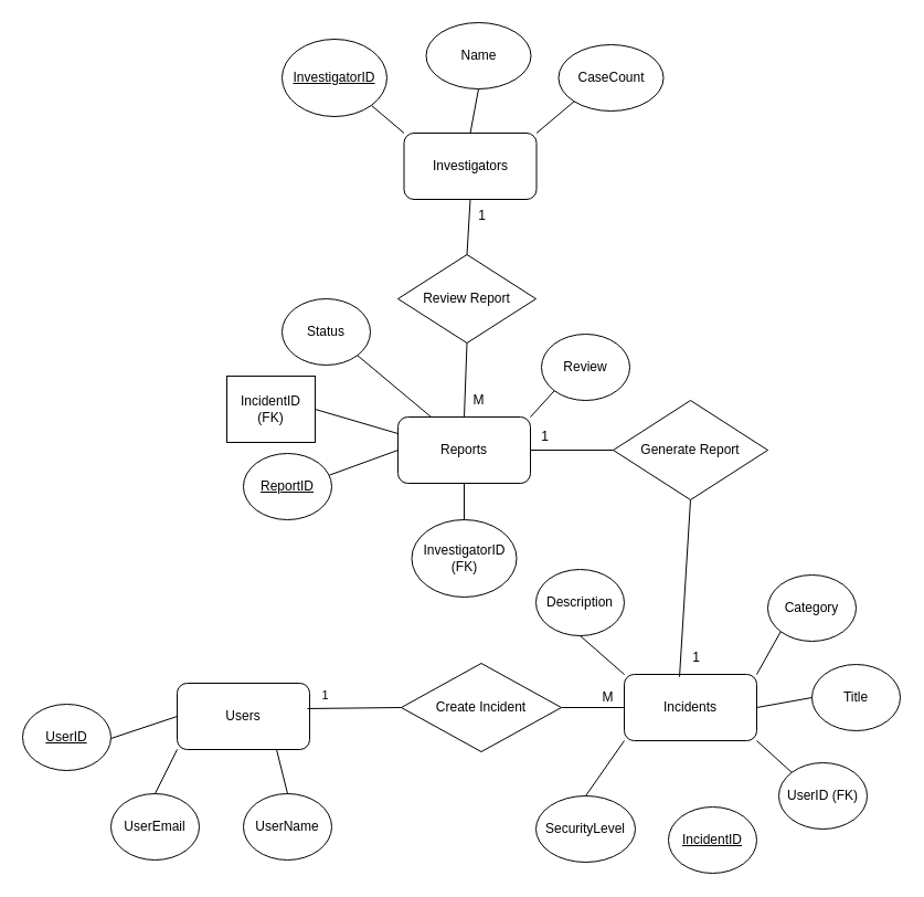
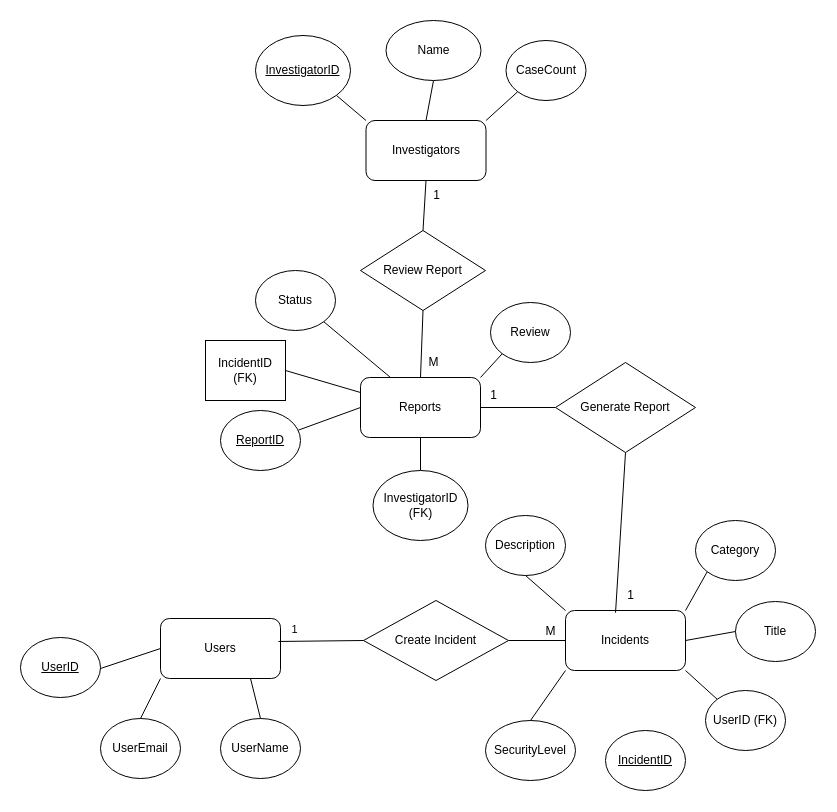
  <mxCell id="0" />
  <mxCell id="1" parent="0" />
  <mxCell id="2" value="Users" style="rounded=1;whiteSpace=wrap;html=1;" parent="1" vertex="1"><mxGeometry x="160" y="618" width="120" height="60" as="geometry" /></mxCell>
  <mxCell id="3" value="UserName" style="ellipse;whiteSpace=wrap;html=1;" parent="1" vertex="1"><mxGeometry x="220" y="718" width="80" height="60" as="geometry" /></mxCell>
  <mxCell id="4" value="UserEmail" style="ellipse;whiteSpace=wrap;html=1;" parent="1" vertex="1"><mxGeometry x="100" y="718" width="80" height="60" as="geometry" /></mxCell>
  <mxCell id="5" value="" style="endArrow=none;html=1;rounded=0;entryX=0;entryY=1;entryDx=0;entryDy=0;exitX=0.5;exitY=0;exitDx=0;exitDy=0;" parent="1" source="4" target="2" edge="1"><mxGeometry width="50" height="50" relative="1" as="geometry"><mxPoint x="50" y="738" as="sourcePoint" /><mxPoint x="100" y="688" as="targetPoint" /></mxGeometry></mxCell>
  <mxCell id="6" value="" style="endArrow=none;html=1;rounded=0;entryX=0.75;entryY=1;entryDx=0;entryDy=0;exitX=0.5;exitY=0;exitDx=0;exitDy=0;" parent="1" source="3" target="2" edge="1"><mxGeometry width="50" height="50" relative="1" as="geometry"><mxPoint x="170" y="728" as="sourcePoint" /><mxPoint x="180" y="688" as="targetPoint" /></mxGeometry></mxCell>
  <mxCell id="7" value="&lt;u&gt;UserID&lt;/u&gt;" style="ellipse;whiteSpace=wrap;html=1;" parent="1" vertex="1"><mxGeometry x="20" y="637" width="80" height="60" as="geometry" /></mxCell>
  <mxCell id="8" value="" style="endArrow=none;html=1;rounded=0;entryX=0;entryY=0.5;entryDx=0;entryDy=0;exitX=0.5;exitY=0;exitDx=0;exitDy=0;" parent="1" target="2" edge="1"><mxGeometry width="50" height="50" relative="1" as="geometry"><mxPoint x="100" y="668" as="sourcePoint" /><mxPoint x="120" y="628" as="targetPoint" /></mxGeometry></mxCell>
  <mxCell id="9" value="Incidents" style="rounded=1;whiteSpace=wrap;html=1;" parent="1" vertex="1"><mxGeometry x="565" y="610" width="120" height="60" as="geometry" /></mxCell>
  <mxCell id="10" value="&lt;u&gt;IncidentID&lt;/u&gt;" style="ellipse;whiteSpace=wrap;html=1;" parent="1" vertex="1"><mxGeometry x="605" y="730" width="80" height="60" as="geometry" /></mxCell>
  <mxCell id="11" value="UserID (FK)" style="ellipse;whiteSpace=wrap;html=1;" parent="1" vertex="1"><mxGeometry x="705" y="690" width="80" height="60" as="geometry" /></mxCell>
  <mxCell id="12" value="" style="endArrow=none;html=1;rounded=0;entryX=1;entryY=1;entryDx=0;entryDy=0;exitX=0;exitY=0;exitDx=0;exitDy=0;" parent="1" source="11" target="9" edge="1"><mxGeometry width="50" height="50" relative="1" as="geometry"><mxPoint x="625" y="730" as="sourcePoint" /><mxPoint x="655" y="670" as="targetPoint" /></mxGeometry></mxCell>
  <mxCell id="13" value="Create Incident" style="rhombus;whiteSpace=wrap;html=1;" parent="1" vertex="1"><mxGeometry x="363" y="600" width="145" height="80" as="geometry" /></mxCell>
  <mxCell id="14" value="" style="endArrow=none;html=1;rounded=0;entryX=0.983;entryY=0.383;entryDx=0;entryDy=0;exitX=0;exitY=0.5;exitDx=0;exitDy=0;entryPerimeter=0;" parent="1" source="13" target="2" edge="1"><mxGeometry width="50" height="50" relative="1" as="geometry"><mxPoint x="305" y="700" as="sourcePoint" /><mxPoint x="295" y="660" as="targetPoint" /></mxGeometry></mxCell>
  <mxCell id="15" value="1" style="edgeLabel;html=1;align=center;verticalAlign=middle;resizable=0;points=[];" parent="14" vertex="1" connectable="0"><mxGeometry x="0.574" y="3" relative="1" as="geometry"><mxPoint x="-3" y="-15" as="offset" /></mxGeometry></mxCell>
  <mxCell id="16" value="" style="endArrow=none;html=1;rounded=0;entryX=1;entryY=0.5;entryDx=0;entryDy=0;exitX=0;exitY=0.5;exitDx=0;exitDy=0;" parent="1" source="9" target="13" edge="1"><mxGeometry width="50" height="50" relative="1" as="geometry"><mxPoint x="495" y="680" as="sourcePoint" /><mxPoint x="485" y="640" as="targetPoint" /></mxGeometry></mxCell>
  <mxCell id="17" value="M" style="text;html=1;align=center;verticalAlign=middle;resizable=0;points=[];autosize=1;strokeColor=none;fillColor=none;" parent="1" vertex="1"><mxGeometry x="535" y="616" width="30" height="30" as="geometry" /></mxCell>
  <mxCell id="18" value="Title" style="ellipse;whiteSpace=wrap;html=1;" parent="1" vertex="1"><mxGeometry x="735" y="601" width="80" height="60" as="geometry" /></mxCell>
  <mxCell id="19" value="Category" style="ellipse;whiteSpace=wrap;html=1;" parent="1" vertex="1"><mxGeometry x="695" y="520" width="80" height="60" as="geometry" /></mxCell>
  <mxCell id="20" value="SecurityLevel" style="ellipse;whiteSpace=wrap;html=1;" parent="1" vertex="1"><mxGeometry x="485" y="720" width="90" height="60" as="geometry" /></mxCell>
  <mxCell id="21" value="Description" style="ellipse;whiteSpace=wrap;html=1;" parent="1" vertex="1"><mxGeometry x="485" y="515" width="80" height="60" as="geometry" /></mxCell>
  <mxCell id="22" value="" style="endArrow=none;html=1;rounded=0;entryX=0;entryY=1;entryDx=0;entryDy=0;exitX=0.5;exitY=0;exitDx=0;exitDy=0;" parent="1" source="20" target="9" edge="1"><mxGeometry width="50" height="50" relative="1" as="geometry"><mxPoint x="635" y="780" as="sourcePoint" /><mxPoint x="615" y="720" as="targetPoint" /></mxGeometry></mxCell>
  <mxCell id="23" value="" style="endArrow=none;html=1;rounded=0;entryX=0.5;entryY=1;entryDx=0;entryDy=0;exitX=0;exitY=0;exitDx=0;exitDy=0;" parent="1" source="9" target="21" edge="1"><mxGeometry width="50" height="50" relative="1" as="geometry"><mxPoint x="695" y="560" as="sourcePoint" /><mxPoint x="675" y="500" as="targetPoint" /></mxGeometry></mxCell>
  <mxCell id="24" value="" style="endArrow=none;html=1;rounded=0;entryX=0;entryY=1;entryDx=0;entryDy=0;exitX=1;exitY=0;exitDx=0;exitDy=0;" parent="1" source="9" target="19" edge="1"><mxGeometry width="50" height="50" relative="1" as="geometry"><mxPoint x="705" y="620" as="sourcePoint" /><mxPoint x="685" y="560" as="targetPoint" /></mxGeometry></mxCell>
  <mxCell id="25" value="" style="endArrow=none;html=1;rounded=0;entryX=1;entryY=0.5;entryDx=0;entryDy=0;exitX=0;exitY=0.5;exitDx=0;exitDy=0;" parent="1" source="18" target="9" edge="1"><mxGeometry width="50" height="50" relative="1" as="geometry"><mxPoint x="705" y="730" as="sourcePoint" /><mxPoint x="685" y="670" as="targetPoint" /></mxGeometry></mxCell>
  <mxCell id="26" value="Reports" style="rounded=1;whiteSpace=wrap;html=1;" parent="1" vertex="1"><mxGeometry x="360" y="377" width="120" height="60" as="geometry" /></mxCell>
  <mxCell id="27" value="&lt;u&gt;ReportID&lt;/u&gt;" style="ellipse;whiteSpace=wrap;html=1;" parent="1" vertex="1"><mxGeometry x="220" y="410" width="80" height="60" as="geometry" /></mxCell>
  <mxCell id="28" value="IncidentID (FK)" style="whiteSpace=wrap;html=1;rounded=0;" parent="1" vertex="1"><mxGeometry x="205" y="340" width="80" height="60" as="geometry" /></mxCell>
  <mxCell id="29" value="Status" style="ellipse;whiteSpace=wrap;html=1;" parent="1" vertex="1"><mxGeometry x="255" y="270" width="80" height="60" as="geometry" /></mxCell>
  <mxCell id="30" value="" style="endArrow=none;html=1;rounded=0;entryX=0;entryY=0.5;entryDx=0;entryDy=0;exitX=0.976;exitY=0.326;exitDx=0;exitDy=0;exitPerimeter=0;" parent="1" source="27" target="26" edge="1"><mxGeometry width="50" height="50" relative="1" as="geometry"><mxPoint x="330" y="442" as="sourcePoint" /><mxPoint x="350" y="402" as="targetPoint" /></mxGeometry></mxCell>
  <mxCell id="31" value="" style="endArrow=none;html=1;rounded=0;entryX=0;entryY=0.25;entryDx=0;entryDy=0;exitX=1;exitY=0.5;exitDx=0;exitDy=0;" parent="1" source="28" target="26" edge="1"><mxGeometry width="50" height="50" relative="1" as="geometry"><mxPoint x="330" y="442" as="sourcePoint" /><mxPoint x="350" y="402" as="targetPoint" /></mxGeometry></mxCell>
  <mxCell id="32" value="" style="endArrow=none;html=1;rounded=0;entryX=1;entryY=1;entryDx=0;entryDy=0;exitX=0.25;exitY=0;exitDx=0;exitDy=0;" parent="1" source="26" target="29" edge="1"><mxGeometry width="50" height="50" relative="1" as="geometry"><mxPoint x="380" y="382" as="sourcePoint" /><mxPoint x="400" y="342" as="targetPoint" /></mxGeometry></mxCell>
  <mxCell id="33" value="" style="endArrow=none;html=1;rounded=0;entryX=0.5;entryY=1;entryDx=0;entryDy=0;exitX=0.417;exitY=0.037;exitDx=0;exitDy=0;exitPerimeter=0;" parent="1" source="9" target="49" edge="1"><mxGeometry width="50" height="50" relative="1" as="geometry"><mxPoint x="615" y="585" as="sourcePoint" /><mxPoint x="615" y="500" as="targetPoint" /></mxGeometry></mxCell>
  <mxCell id="34" value="Investigators" style="rounded=1;whiteSpace=wrap;html=1;" parent="1" vertex="1"><mxGeometry x="365.5" y="120" width="120" height="60" as="geometry" /></mxCell>
  <mxCell id="35" value="&lt;u&gt;InvestigatorID&lt;/u&gt;" style="ellipse;whiteSpace=wrap;html=1;" parent="1" vertex="1"><mxGeometry x="255" y="35" width="95" height="70" as="geometry" /></mxCell>
  <mxCell id="36" value="Name" style="ellipse;whiteSpace=wrap;html=1;" parent="1" vertex="1"><mxGeometry x="385.5" y="20" width="95" height="60" as="geometry" /></mxCell>
  <mxCell id="37" value="" style="endArrow=none;html=1;rounded=0;entryX=0.5;entryY=1;entryDx=0;entryDy=0;exitX=0.5;exitY=0;exitDx=0;exitDy=0;" parent="1" source="34" target="36" edge="1"><mxGeometry width="50" height="50" relative="1" as="geometry"><mxPoint x="632.5" y="334" as="sourcePoint" /><mxPoint x="610.5" y="290" as="targetPoint" /></mxGeometry></mxCell>
  <mxCell id="38" value="" style="endArrow=none;html=1;rounded=0;entryX=1;entryY=1;entryDx=0;entryDy=0;exitX=0;exitY=0;exitDx=0;exitDy=0;" parent="1" source="34" target="35" edge="1"><mxGeometry width="50" height="50" relative="1" as="geometry"><mxPoint x="523.5" y="344" as="sourcePoint" /><mxPoint x="501.5" y="300" as="targetPoint" /></mxGeometry></mxCell>
- <mxCell id="39" value="CaseCount" style="ellipse;whiteSpace=wrap;html=1;" parent="1" vertex="1"><mxGeometry x="505.5" y="40" width="95" height="60" as="geometry" /></mxCell>
+ <mxCell id="39" value="CaseCount" style="ellipse;whiteSpace=wrap;html=1;" parent="1" vertex="1"><mxGeometry x="505.5" y="40" width="80" height="60" as="geometry" /></mxCell>
  <mxCell id="40" value="" style="endArrow=none;html=1;rounded=0;entryX=0;entryY=1;entryDx=0;entryDy=0;exitX=1;exitY=0;exitDx=0;exitDy=0;" parent="1" source="34" target="39" edge="1"><mxGeometry width="50" height="50" relative="1" as="geometry"><mxPoint x="600.5" y="350" as="sourcePoint" /><mxPoint x="608.5" y="310" as="targetPoint" /></mxGeometry></mxCell>
  <mxCell id="41" value="InvestigatorID (FK)" style="ellipse;whiteSpace=wrap;html=1;" parent="1" vertex="1"><mxGeometry x="372.5" y="470" width="95" height="70" as="geometry" /></mxCell>
  <mxCell id="42" value="" style="endArrow=none;html=1;rounded=0;entryX=0.5;entryY=0;entryDx=0;entryDy=0;exitX=0.5;exitY=1;exitDx=0;exitDy=0;" parent="1" source="26" target="41" edge="1"><mxGeometry width="50" height="50" relative="1" as="geometry"><mxPoint x="444" y="387" as="sourcePoint" /><mxPoint x="430" y="347" as="targetPoint" /></mxGeometry></mxCell>
  <mxCell id="43" value="1" style="text;html=1;align=center;verticalAlign=middle;resizable=0;points=[];autosize=1;strokeColor=none;fillColor=none;" parent="1" vertex="1"><mxGeometry x="615" y="580" width="30" height="30" as="geometry" /></mxCell>
  <mxCell id="44" value="Review" style="ellipse;whiteSpace=wrap;html=1;" parent="1" vertex="1"><mxGeometry x="490" y="302" width="80" height="60" as="geometry" /></mxCell>
  <mxCell id="45" value="" style="endArrow=none;html=1;rounded=0;entryX=0;entryY=1;entryDx=0;entryDy=0;exitX=1;exitY=0;exitDx=0;exitDy=0;" parent="1" source="26" target="44" edge="1"><mxGeometry width="50" height="50" relative="1" as="geometry"><mxPoint x="396" y="404" as="sourcePoint" /><mxPoint x="374" y="360" as="targetPoint" /></mxGeometry></mxCell>
  <mxCell id="46" value="Review Report" style="rhombus;whiteSpace=wrap;html=1;" parent="1" vertex="1"><mxGeometry x="360" y="230" width="125" height="80" as="geometry" /></mxCell>
  <mxCell id="47" value="" style="endArrow=none;html=1;rounded=0;entryX=0.5;entryY=1;entryDx=0;entryDy=0;exitX=0.5;exitY=0;exitDx=0;exitDy=0;" parent="1" source="46" target="34" edge="1"><mxGeometry width="50" height="50" relative="1" as="geometry"><mxPoint x="456" y="296" as="sourcePoint" /><mxPoint x="335" y="220" as="targetPoint" /></mxGeometry></mxCell>
  <mxCell id="48" value="" style="endArrow=none;html=1;rounded=0;entryX=0.5;entryY=1;entryDx=0;entryDy=0;exitX=0.5;exitY=0;exitDx=0;exitDy=0;" parent="1" source="26" target="46" edge="1"><mxGeometry width="50" height="50" relative="1" as="geometry"><mxPoint x="536" y="426" as="sourcePoint" /><mxPoint x="415" y="350" as="targetPoint" /></mxGeometry></mxCell>
  <mxCell id="49" value="Generate Report" style="rhombus;whiteSpace=wrap;html=1;" parent="1" vertex="1"><mxGeometry x="555" y="362" width="140" height="90" as="geometry" /></mxCell>
  <mxCell id="50" value="" style="endArrow=none;html=1;rounded=0;entryX=1;entryY=0.5;entryDx=0;entryDy=0;exitX=0;exitY=0.5;exitDx=0;exitDy=0;" parent="1" source="49" target="26" edge="1"><mxGeometry width="50" height="50" relative="1" as="geometry"><mxPoint x="475" y="525" as="sourcePoint" /><mxPoint x="480" y="410" as="targetPoint" /></mxGeometry></mxCell>
  <mxCell id="51" value="1" style="text;html=1;align=center;verticalAlign=middle;resizable=0;points=[];autosize=1;strokeColor=none;fillColor=none;" vertex="1" parent="1"><mxGeometry x="478" y="380" width="30" height="30" as="geometry" /></mxCell>
  <mxCell id="52" value="1" style="text;html=1;align=center;verticalAlign=middle;resizable=0;points=[];autosize=1;strokeColor=none;fillColor=none;" vertex="1" parent="1"><mxGeometry x="420.5" y="180" width="30" height="30" as="geometry" /></mxCell>
  <mxCell id="53" value="M" style="text;html=1;align=center;verticalAlign=middle;resizable=0;points=[];autosize=1;strokeColor=none;fillColor=none;" vertex="1" parent="1"><mxGeometry x="418" y="347" width="30" height="30" as="geometry" /></mxCell>
